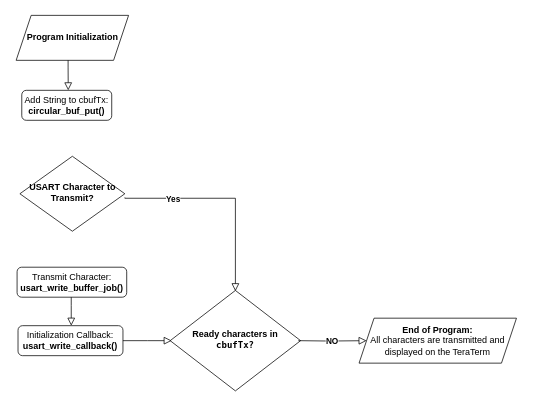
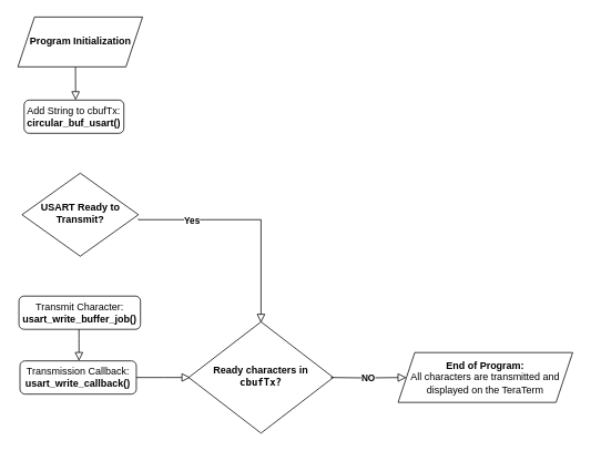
  <mxCell id="0" />
  <mxCell id="1" parent="0" />
- <mxCell id="2" value="&lt;b&gt;USART Character to Transmit?&lt;/b&gt;" style="rhombus;whiteSpace=wrap;html=1;shadow=0;fontFamily=Helvetica;fontSize=12;align=center;strokeWidth=1;spacing=6;spacingTop=-4;" vertex="1" parent="1"><mxGeometry x="25.5" y="208" width="140" height="100" as="geometry" /></mxCell>
- <mxCell id="3" value="Add String to cbufTx:&lt;div&gt;&lt;b&gt;circular_buf_put()&lt;/b&gt;&lt;br&gt;&lt;/div&gt;" style="rounded=1;whiteSpace=wrap;html=1;fontSize=12;glass=0;strokeWidth=1;shadow=0;" vertex="1" parent="1"><mxGeometry x="28" y="120" width="120" height="40" as="geometry" /></mxCell>
- <mxCell id="4" value="Initialization Callback:&lt;br&gt;&lt;div&gt;&lt;b&gt;&lt;span style=&quot;background-color: transparent;&quot;&gt;usart_write_callback&lt;/span&gt;()&lt;/b&gt;&lt;br&gt;&lt;/div&gt;" style="rounded=1;whiteSpace=wrap;html=1;fontSize=12;glass=0;strokeWidth=1;shadow=0;" vertex="1" parent="1"><mxGeometry x="23" y="434" width="140" height="40" as="geometry" /></mxCell>
+ <mxCell id="2" value="&lt;b&gt;USART Ready to Transmit?&lt;/b&gt;" style="rhombus;whiteSpace=wrap;html=1;shadow=0;fontFamily=Helvetica;fontSize=12;align=center;strokeWidth=1;spacing=6;spacingTop=-4;" vertex="1" parent="1"><mxGeometry x="25.5" y="208" width="140" height="100" as="geometry" /></mxCell>
+ <mxCell id="3" value="Add String to cbufTx:&lt;div&gt;&lt;b&gt;circular_buf_usart()&lt;/b&gt;&lt;br&gt;&lt;/div&gt;" style="rounded=1;whiteSpace=wrap;html=1;fontSize=12;glass=0;strokeWidth=1;shadow=0;" vertex="1" parent="1"><mxGeometry x="28" y="120" width="120" height="40" as="geometry" /></mxCell>
+ <mxCell id="4" value="Transmission Callback:&lt;br&gt;&lt;div&gt;&lt;b&gt;&lt;span style=&quot;background-color: transparent;&quot;&gt;usart_write_callback&lt;/span&gt;()&lt;/b&gt;&lt;br&gt;&lt;/div&gt;" style="rounded=1;whiteSpace=wrap;html=1;fontSize=12;glass=0;strokeWidth=1;shadow=0;" vertex="1" parent="1"><mxGeometry x="23" y="434" width="140" height="40" as="geometry" /></mxCell>
  <mxCell id="5" value="Transmit Character:&lt;div&gt;&lt;b&gt;usart_write_buffer_job()&lt;/b&gt;&lt;br&gt;&lt;/div&gt;" style="rounded=1;whiteSpace=wrap;html=1;fontSize=12;glass=0;strokeWidth=1;shadow=0;" vertex="1" parent="1"><mxGeometry x="21.75" y="356" width="146.25" height="40" as="geometry" /></mxCell>
  <mxCell id="6" value="" style="rounded=0;html=1;jettySize=auto;orthogonalLoop=1;fontSize=11;endArrow=block;endFill=0;endSize=8;strokeWidth=1;shadow=0;labelBackgroundColor=none;edgeStyle=orthogonalEdgeStyle;exitX=0.462;exitY=1.012;exitDx=0;exitDy=0;exitPerimeter=0;" edge="1" parent="1"><mxGeometry x="0.333" y="20" relative="1" as="geometry"><mxPoint as="offset" /><mxPoint x="89.8" y="74.72" as="sourcePoint" /><mxPoint x="90" y="120" as="targetPoint" /><Array as="points"><mxPoint x="90" y="89" /></Array></mxGeometry></mxCell>
  <mxCell id="7" value="&lt;b&gt;Program Initialization&lt;/b&gt;" style="shape=parallelogram;perimeter=parallelogramPerimeter;whiteSpace=wrap;html=1;fixedSize=1;" vertex="1" parent="1"><mxGeometry x="20.5" y="20" width="150" height="60" as="geometry" /></mxCell>
  <mxCell id="8" value="&lt;b&gt;End of Program:&lt;/b&gt;&lt;div&gt;All characters are transmitted and displayed on the TeraTerm&lt;/div&gt;" style="shape=parallelogram;perimeter=parallelogramPerimeter;whiteSpace=wrap;html=1;fixedSize=1;" vertex="1" parent="1"><mxGeometry x="478" y="424" width="210" height="60" as="geometry" /></mxCell>
  <mxCell id="9" value="" style="rounded=0;html=1;jettySize=auto;orthogonalLoop=1;fontSize=11;endArrow=block;endFill=0;endSize=8;strokeWidth=1;shadow=0;labelBackgroundColor=none;edgeStyle=orthogonalEdgeStyle;exitX=1;exitY=0.5;exitDx=0;exitDy=0;" edge="1" parent="1" source="4"><mxGeometry x="0.333" y="20" relative="1" as="geometry"><mxPoint as="offset" /><mxPoint x="138" y="506" as="sourcePoint" /><mxPoint x="228" y="454" as="targetPoint" /><Array as="points" /></mxGeometry></mxCell>
  <mxCell id="10" value="&lt;b&gt;Ready&amp;nbsp;characters in &lt;code style=&quot;&quot; data-end=&quot;1185&quot; data-start=&quot;1177&quot;&gt;cbufTx?&lt;/code&gt;&lt;/b&gt;" style="rhombus;whiteSpace=wrap;html=1;shadow=0;fontFamily=Helvetica;fontSize=12;align=center;strokeWidth=1;spacing=6;spacingTop=-4;" vertex="1" parent="1"><mxGeometry x="226" y="387" width="174" height="134" as="geometry" /></mxCell>
  <mxCell id="11" value="" style="rounded=0;html=1;jettySize=auto;orthogonalLoop=1;fontSize=11;endArrow=block;endFill=0;endSize=8;strokeWidth=1;shadow=0;labelBackgroundColor=none;edgeStyle=orthogonalEdgeStyle;" edge="1" parent="1"><mxGeometry x="0.333" y="20" relative="1" as="geometry"><mxPoint as="offset" /><mxPoint x="94" y="396" as="sourcePoint" /><mxPoint x="94" y="434" as="targetPoint" /><Array as="points"><mxPoint x="94" y="407" /></Array></mxGeometry></mxCell>
  <mxCell id="12" value="" style="rounded=0;html=1;jettySize=auto;orthogonalLoop=1;fontSize=11;endArrow=block;endFill=0;endSize=8;strokeWidth=1;shadow=0;labelBackgroundColor=none;edgeStyle=orthogonalEdgeStyle;exitX=1;exitY=0.5;exitDx=0;exitDy=0;" edge="1" parent="1"><mxGeometry x="0.333" y="20" relative="1" as="geometry"><mxPoint as="offset" /><mxPoint x="165.5" y="263" as="sourcePoint" /><mxPoint x="313" y="388" as="targetPoint" /><Array as="points"><mxPoint x="313" y="264" /></Array></mxGeometry></mxCell>
  <mxCell id="13" value="&lt;b&gt;Yes&lt;/b&gt;" style="edgeLabel;html=1;align=center;verticalAlign=middle;resizable=0;points=[];" vertex="1" connectable="0" parent="12"><mxGeometry x="-0.524" relative="1" as="geometry"><mxPoint as="offset" /></mxGeometry></mxCell>
  <mxCell id="14" value="" style="rounded=0;html=1;jettySize=auto;orthogonalLoop=1;fontSize=11;endArrow=block;endFill=0;endSize=8;strokeWidth=1;shadow=0;labelBackgroundColor=none;edgeStyle=orthogonalEdgeStyle;exitX=1;exitY=0.5;exitDx=0;exitDy=0;entryX=0;entryY=0.5;entryDx=0;entryDy=0;" edge="1" parent="1" target="8"><mxGeometry x="0.333" y="20" relative="1" as="geometry"><mxPoint as="offset" /><mxPoint x="397" y="454" as="sourcePoint" /><mxPoint x="462" y="454" as="targetPoint" /><Array as="points" /></mxGeometry></mxCell>
  <mxCell id="15" value="&lt;b&gt;NO&lt;/b&gt;" style="edgeLabel;html=1;align=center;verticalAlign=middle;resizable=0;points=[];" vertex="1" connectable="0" parent="14"><mxGeometry x="-0.026" relative="1" as="geometry"><mxPoint as="offset" /></mxGeometry></mxCell>
